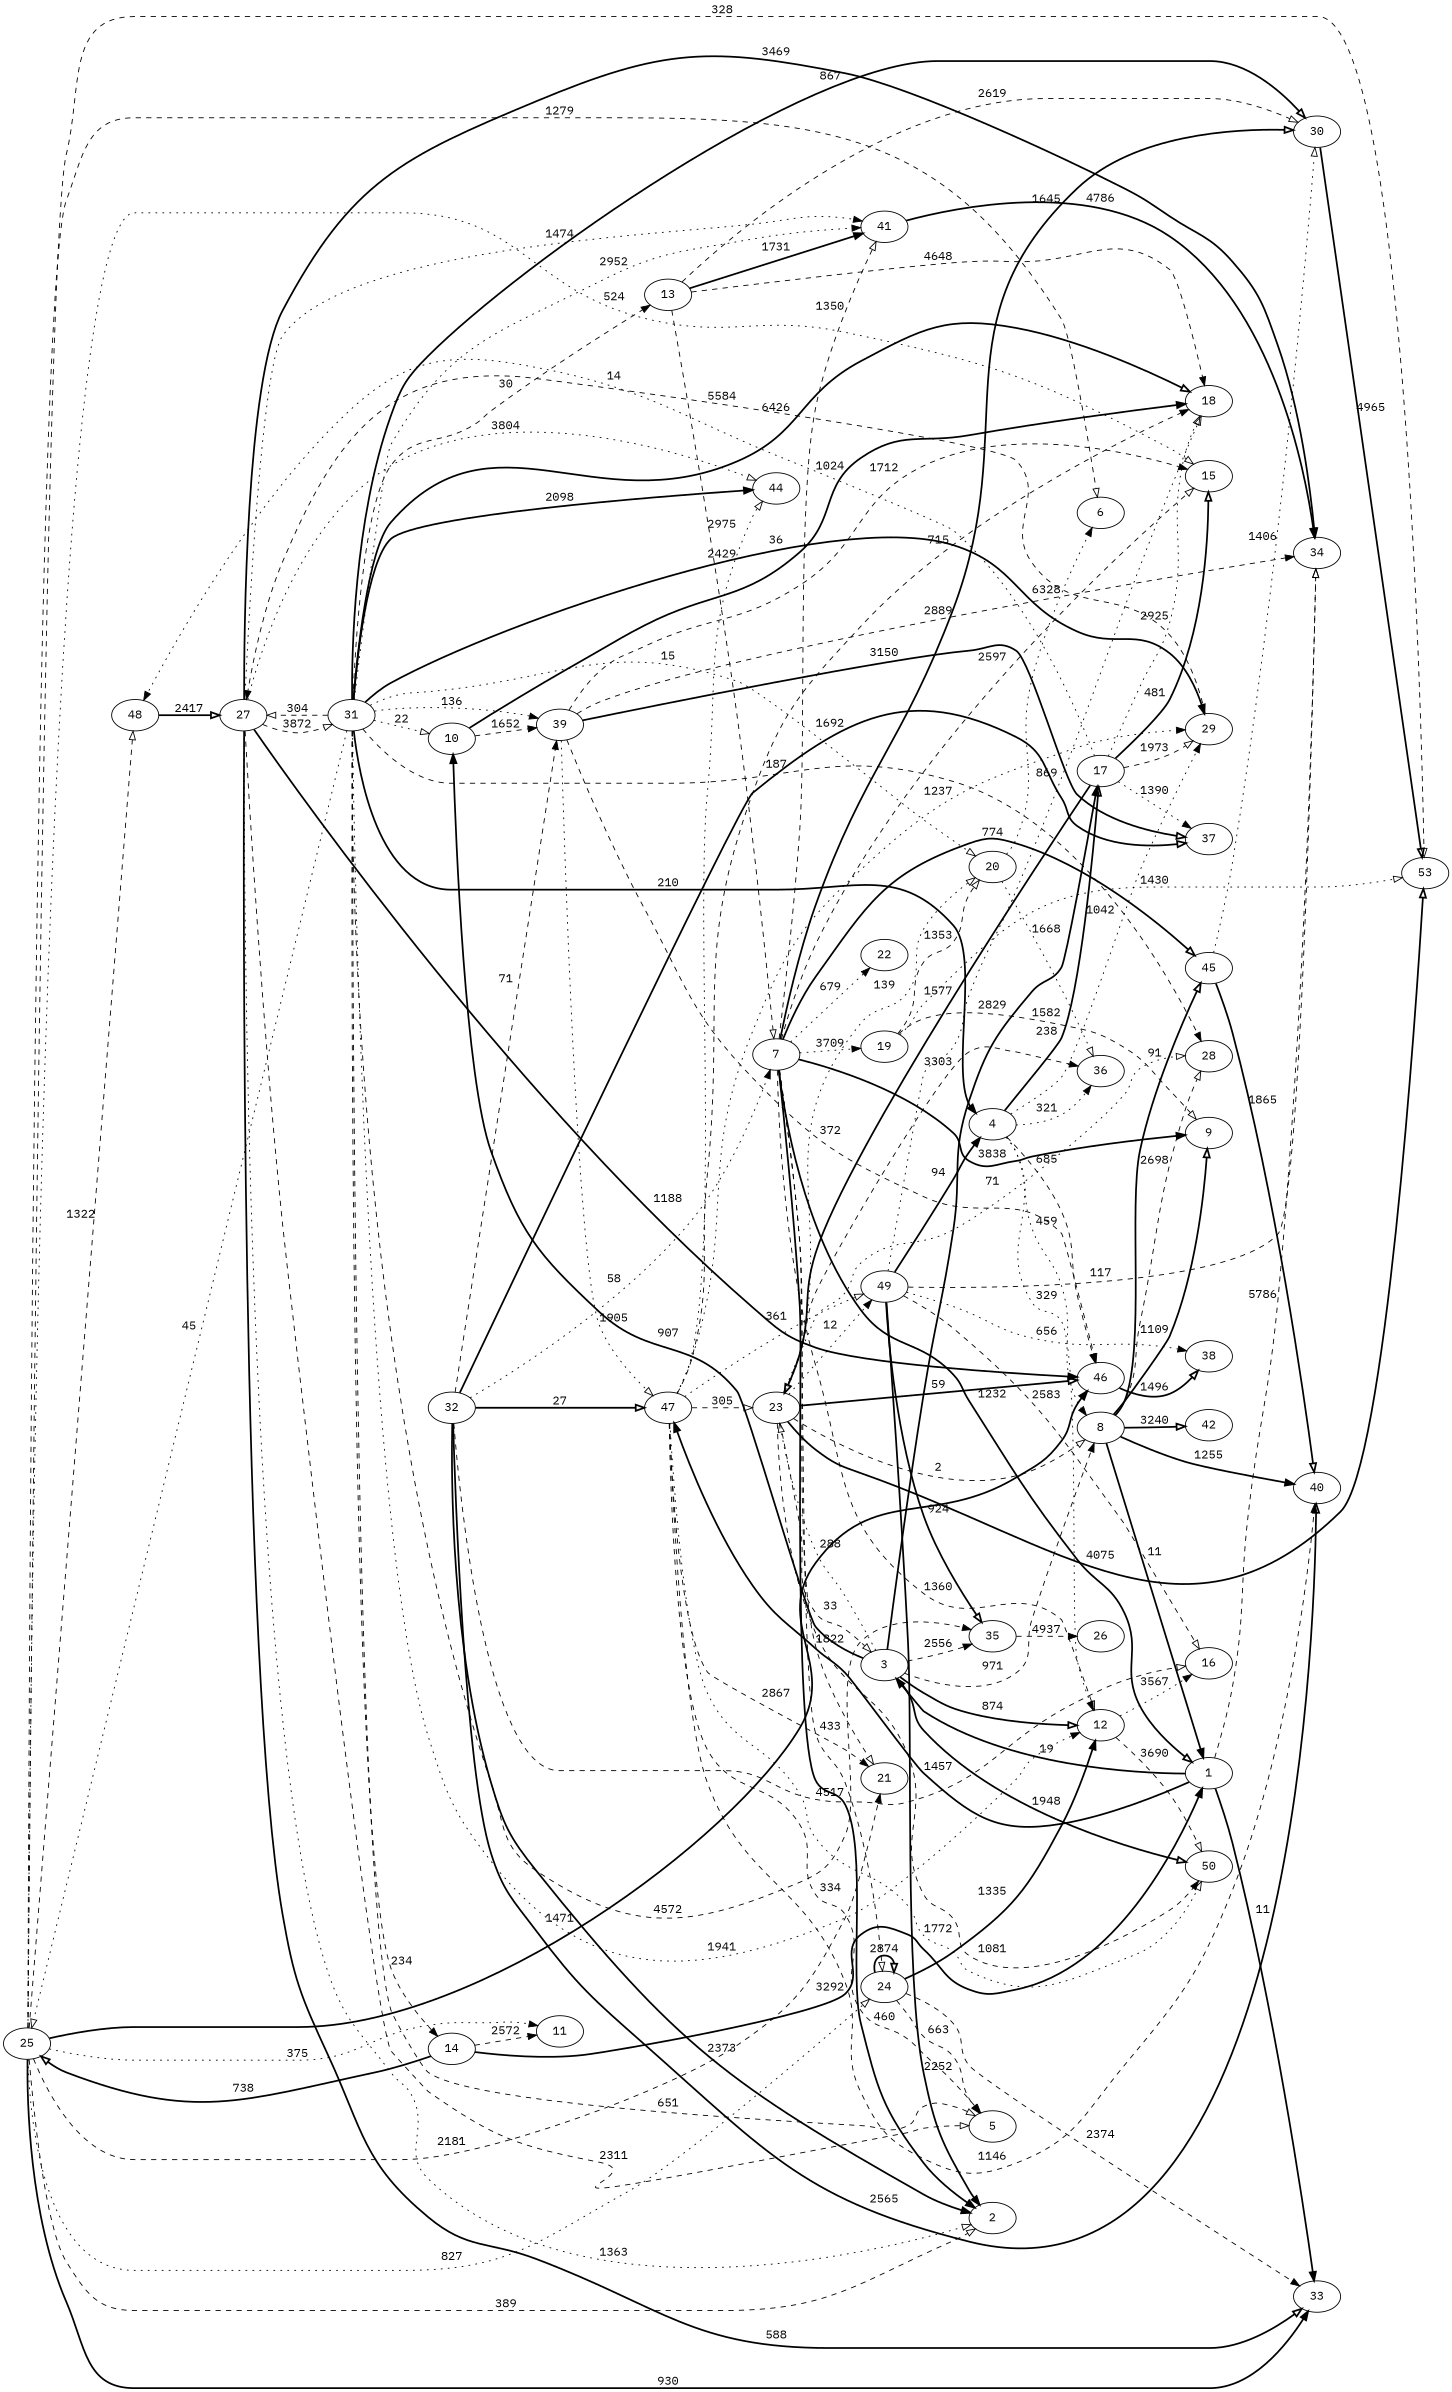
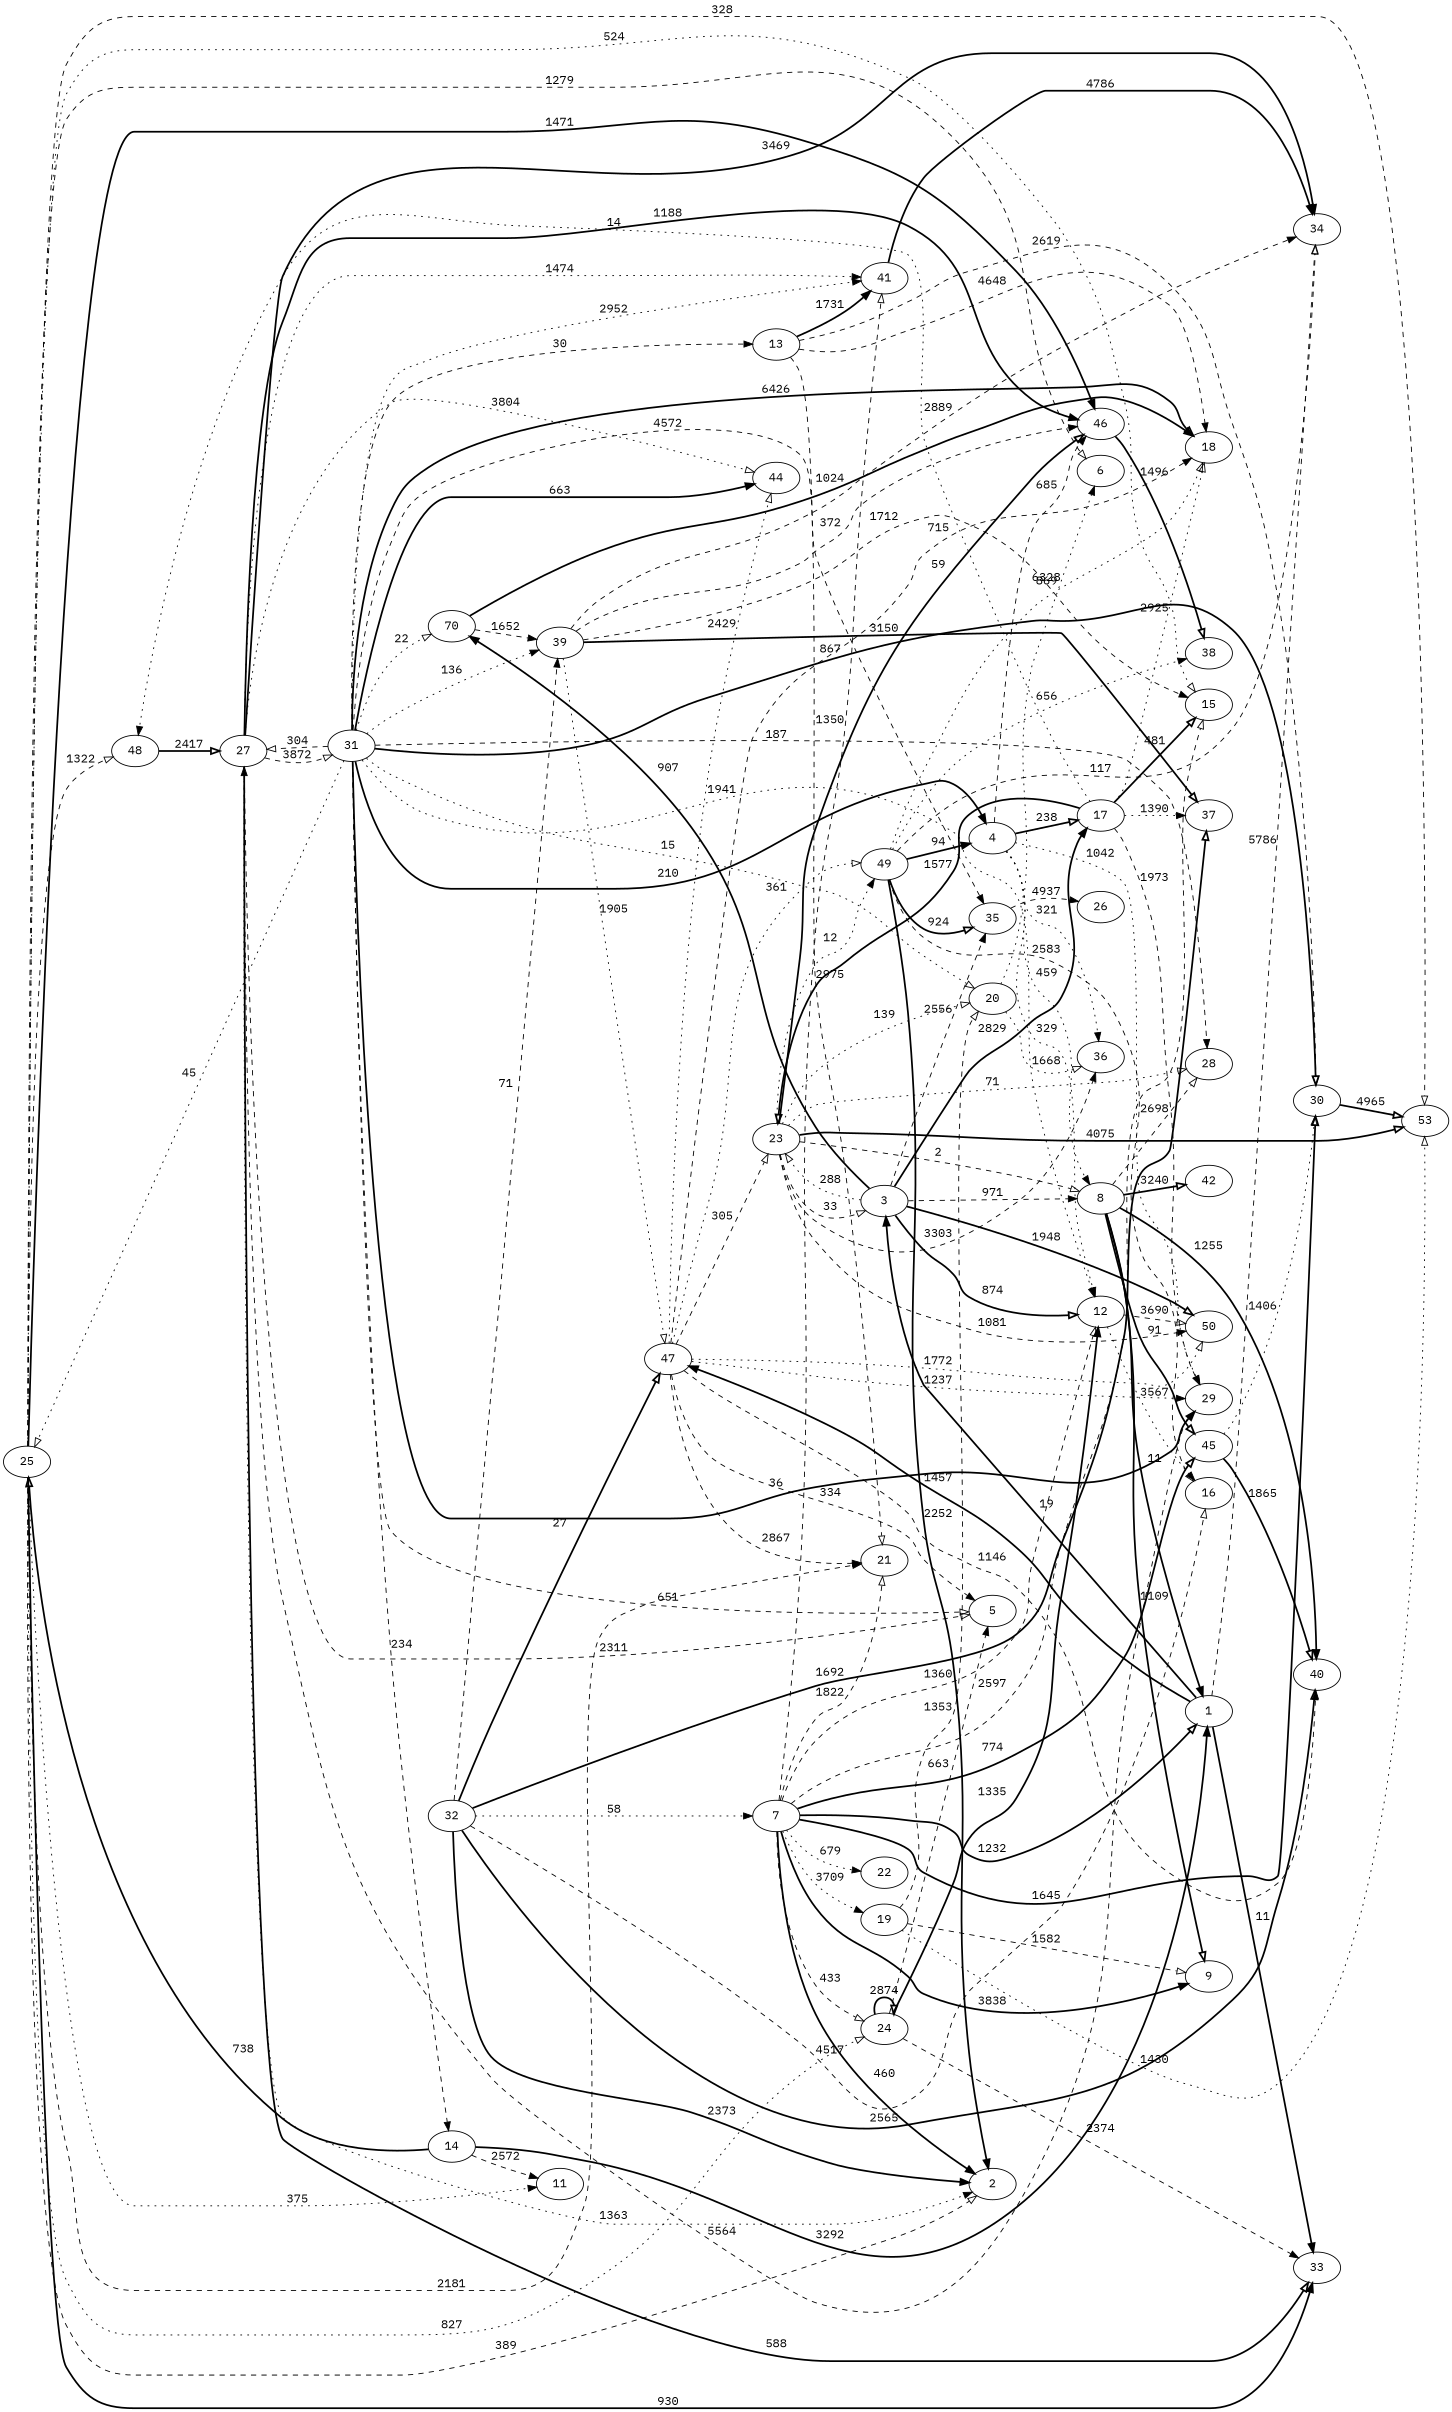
  strict digraph {
    fontname="IBM Plex Mono"
    rankdir=LR
    node [fontname="IBM Plex Mono"]
    edge [arrowhead=onormal fontname="IBM Plex Mono" style=dashed]
    20
    6
    36
    46
    38
    3
    50
    35
-   10
+   10 [label=70]
    23
    17
    8
    12
    26
    39
    18
    28
    n18 [label=53]
    49
    29
    15
    37
    48
    9
    42
    45
    1
    40
    16
    34
    47
    4
    2
    27
    30
    33
    5
    44
    21
    41
    31
    14
    25
    13
    11
    24
    7
    19
    22
    32
    20 -> 6 [arrowhead=normal label=6328 style=dotted]
    20 -> 36 [label=1668 style=dotted]
    46 -> 38 [label=1496 style=bold]
    3 -> 50 [label=1948 style=bold]
    3 -> 35 [arrowhead=normal label=2556]
    3 -> 10 [arrowhead=normal label=907 style=bold]
    3 -> 23 [label=288 style=dotted]
    3 -> 17 [arrowhead=normal label=2829 style=bold]
    3 -> 8 [arrowhead=normal label=971]
    3 -> 12 [label=874 style=bold]
    35 -> 26 [arrowhead=normal label=4937]
    10 -> 39 [arrowhead=normal label=1652]
    10 -> 18 [arrowhead=normal label=1024 style=bold]
    23 -> 20 [label=139 style=dotted]
    23 -> 36 [arrowhead=normal label=3303]
    23 -> 46 [label=59 style=bold]
    23 -> 3 [label=33]
    23 -> 50 [arrowhead=normal label=1081]
    23 -> 8 [label=2]
    23 -> 28 [label=71 style=dotted]
    23 -> n18 [label=4075 style=bold]
    23 -> 49 [arrowhead=normal label=12 style=dotted]
    17 -> 23 [label=1577 style=bold]
    17 -> 18 [label=2925 style=dotted]
    17 -> 29 [label=1973]
    17 -> 15 [label=481 style=bold]
    17 -> 37 [arrowhead=normal label=1390 style=dotted]
    17 -> 48 [arrowhead=normal label=14 style=dotted]
    8 -> 28 [label=2698]
    8 -> 9 [label=1109 style=bold]
    8 -> 42 [label=3240 style=bold]
    8 -> 45 [label=91 style=bold]
    8 -> 1 [arrowhead=normal label=11 style=bold]
    8 -> 40 [arrowhead=normal label=1255 style=bold]
    12 -> 50 [label=3690]
    12 -> 16 [arrowhead=normal label=3567 style=dotted]
    39 -> 46 [arrowhead=normal label=372]
    39 -> 15 [arrowhead=normal label=1712]
    39 -> 37 [label=3150 style=bold]
    39 -> 34 [arrowhead=normal label=2889]
    39 -> 47 [label=1905 style=dotted]
    49 -> 38 [arrowhead=normal label=656 style=dotted]
    49 -> 35 [label=924 style=bold]
    49 -> 18 [label=869 style=dotted]
    49 -> 16 [label=2583]
    49 -> 34 [label=117]
    49 -> 4 [arrowhead=normal label=94 style=bold]
    49 -> 2 [arrowhead=normal label=2252 style=bold]
-   29 -> 27 [arrowhead=normal label=5584]
+   29 -> 27 [arrowhead=normal label=5564]
    48 -> 27 [label=2417 style=bold]
    45 -> 40 [label=1865 style=bold]
    45 -> 30 [label=1406 style=dotted]
    1 -> 3 [arrowhead=normal label=19 style=bold]
    1 -> 34 [label=5786]
    1 -> 47 [arrowhead=normal label=1457 style=bold]
    1 -> 33 [arrowhead=normal label=11 style=bold]
    47 -> 50 [label=1772 style=dotted]
    47 -> 23 [label=305]
    47 -> 18 [arrowhead=normal label=715]
    47 -> 49 [label=361 style=dotted]
    47 -> 29 [arrowhead=normal label=1237 style=dotted]
    47 -> 40 [arrowhead=normal label=1146]
    47 -> 5 [arrowhead=normal label=334]
    47 -> 44 [label=2429 style=dotted]
    47 -> 21 [arrowhead=normal label=2867]
    4 -> 36 [arrowhead=normal label=321 style=dotted]
    4 -> 46 [arrowhead=normal label=685]
    4 -> 17 [label=238 style=bold]
    4 -> 8 [arrowhead=normal label=459 style=dotted]
    4 -> 12 [arrowhead=normal label=329 style=dotted]
    4 -> 29 [arrowhead=normal label=1042 style=dotted]
    27 -> 46 [arrowhead=normal label=1188 style=bold]
    27 -> 34 [arrowhead=normal label=3469 style=bold]
-   27 -> 2 [label=1363 style=dotted]
+   27 -> 2 [arrowhead=normal label=1363 style=dotted]
    27 -> 33 [label=588 style=bold]
    27 -> 5 [label=2311]
    27 -> 44 [label=3804 style=dotted]
    27 -> 41 [arrowhead=normal label=1474 style=dotted]
    27 -> 31 [label=3872]
    30 -> n18 [label=4965 style=bold]
    41 -> 34 [arrowhead=normal label=4786 style=bold]
    31 -> 20 [label=15 style=dotted]
    31 -> 35 [arrowhead=normal label=4572]
    31 -> 10 [label=22 style=dotted]
    31 -> 12 [arrowhead=normal label=1941 style=dotted]
    31 -> 39 [arrowhead=normal label=136 style=dotted]
    31 -> 18 [label=6426 style=bold]
    31 -> 28 [arrowhead=normal label=187]
    31 -> 29 [arrowhead=normal label=36 style=bold]
    31 -> 4 [arrowhead=normal label=210 style=bold]
    31 -> 27 [label=304]
    31 -> 30 [label=867 style=bold]
    31 -> 5 [label=651]
-   31 -> 44 [arrowhead=normal label=2098 style=bold]
+   31 -> 44 [arrowhead=normal label=663 style=bold]
    31 -> 41 [arrowhead=normal label=2952 style=dotted]
    31 -> 14 [arrowhead=normal label=234]
    31 -> 25 [label=45 style=dotted]
    31 -> 13 [arrowhead=normal label=30]
    14 -> 1 [arrowhead=normal label=3292 style=bold]
    14 -> 25 [label=738 style=bold]
    14 -> 11 [arrowhead=normal label=2572]
    25 -> 6 [label=1279]
    25 -> 46 [arrowhead=normal label=1471 style=bold]
    25 -> n18 [label=328]
    25 -> 15 [label=524 style=dotted]
    25 -> 48 [label=1322]
    25 -> 2 [label=389]
    25 -> 33 [arrowhead=normal label=930 style=bold]
    25 -> 21 [arrowhead=normal label=2181]
    25 -> 11 [arrowhead=normal label=375 style=dotted]
    25 -> 24 [label=827 style=dotted]
    13 -> 18 [arrowhead=normal label=4648]
    13 -> 30 [label=2619]
-   13 -> 7 [label=2975]
+   13 -> 21 [label=2975]
    13 -> 41 [arrowhead=normal label=1731 style=bold]
    24 -> 12 [arrowhead=normal label=1335 style=bold]
    24 -> 33 [arrowhead=normal label=2374]
    24 -> 5 [arrowhead=normal label=663]
    24 -> 24 [label=2874 style=bold]
    7 -> 12 [label=1360]
    7 -> 15 [label=2597]
    7 -> 9 [arrowhead=normal label=3838 style=bold]
    7 -> 45 [label=774 style=bold]
    7 -> 1 [label=1232 style=bold]
    7 -> 2 [arrowhead=normal label=460 style=bold]
    7 -> 30 [label=1645 style=bold]
    7 -> 21 [label=1822]
    7 -> 41 [label=1350]
    7 -> 24 [label=433]
    7 -> 19 [arrowhead=normal label=3709 style=dotted]
    7 -> 22 [arrowhead=normal label=679 style=dotted]
    19 -> 20 [label=1353]
    19 -> n18 [label=1430 style=dotted]
    19 -> 9 [label=1582]
    32 -> 39 [arrowhead=normal label=71]
    32 -> 37 [label=1692 style=bold]
    32 -> 40 [label=2565 style=bold]
    32 -> 16 [label=4517]
    32 -> 47 [label=27 style=bold]
    32 -> 2 [arrowhead=normal label=2373 style=bold]
    32 -> 7 [arrowhead=normal label=58 style=dotted]
  }
